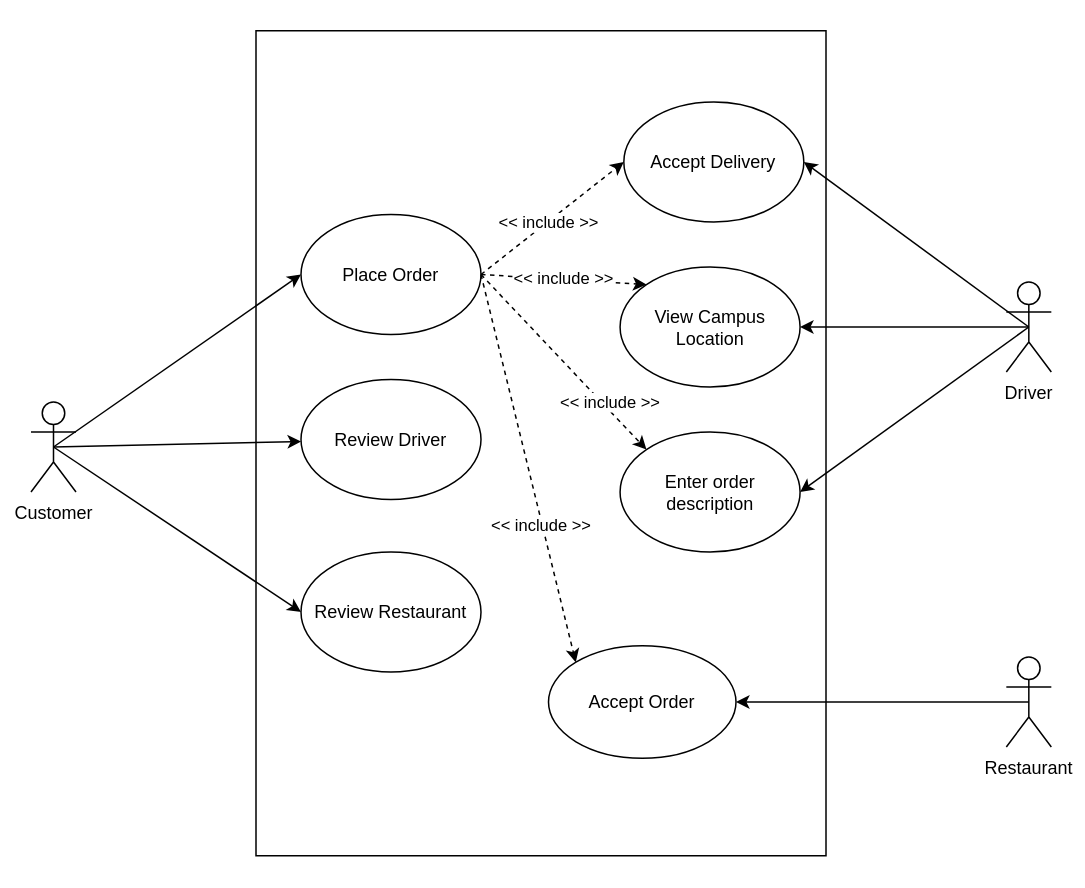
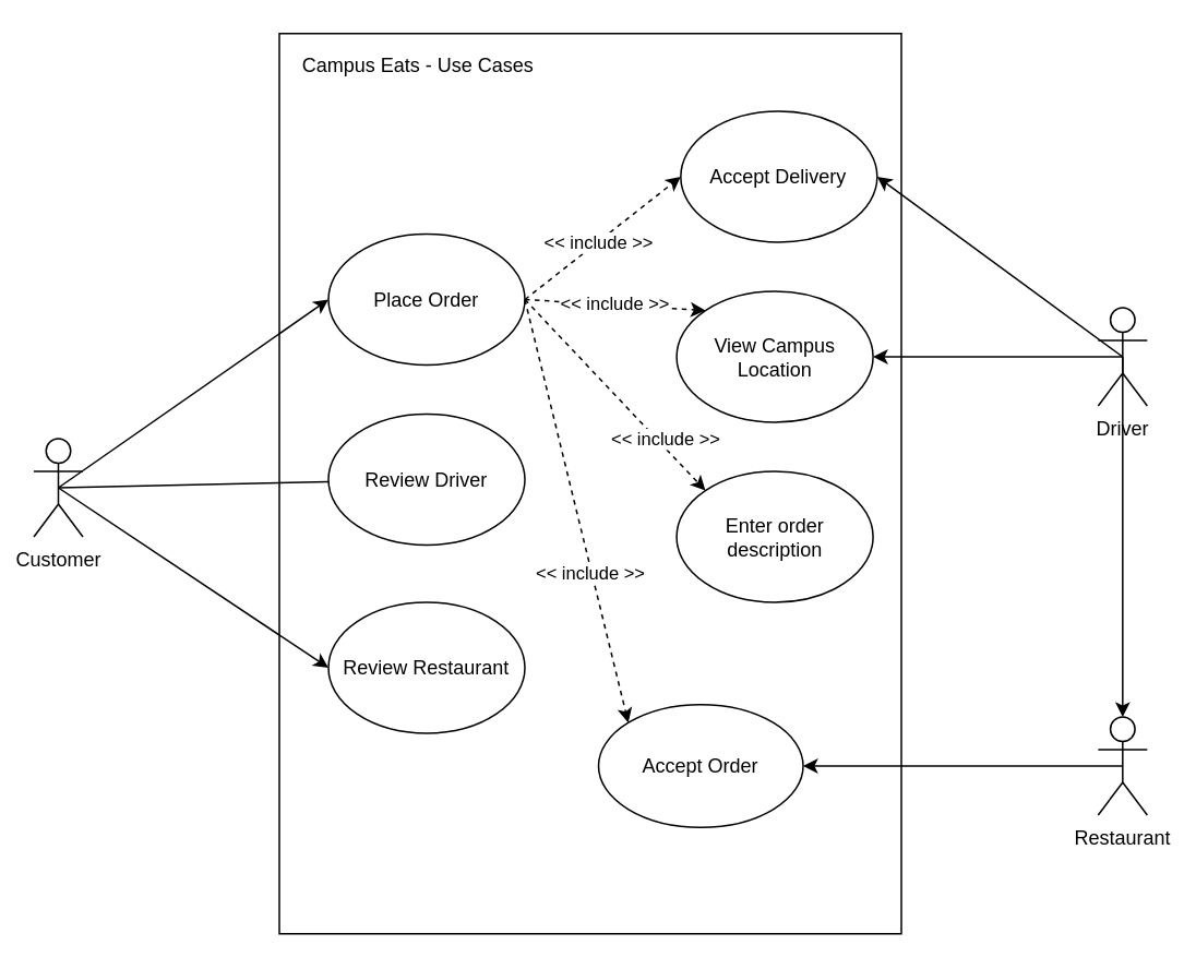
  <mxCell id="0" />
  <mxCell id="1" parent="0" />
  <mxCell id="2" value="" style="rounded=0;whiteSpace=wrap;html=1;" vertex="1" parent="1"><mxGeometry x="170" y="20" width="380" height="550" as="geometry" /></mxCell>
- <mxCell id="4" style="edgeStyle=none;rounded=0;orthogonalLoop=1;jettySize=auto;html=1;exitX=0.5;exitY=0.5;exitDx=0;exitDy=0;exitPerimeter=0;" edge="1" parent="1" source="7" target="15"><mxGeometry relative="1" as="geometry" /></mxCell>
+ <mxCell id="3" value="Campus Eats - Use Cases" style="text;html=1;strokeColor=none;fillColor=none;align=center;verticalAlign=middle;whiteSpace=wrap;rounded=0;" vertex="1" parent="1"><mxGeometry x="170" y="30" width="170" height="20" as="geometry" /></mxCell>
+ <mxCell id="4" style="edgeStyle=none;rounded=0;orthogonalLoop=1;jettySize=auto;html=1;exitX=0.5;exitY=0.5;exitDx=0;exitDy=0;exitPerimeter=0;endArrow=none;" edge="1" parent="1" source="7" target="15"><mxGeometry relative="1" as="geometry" /></mxCell>
  <mxCell id="5" style="edgeStyle=none;rounded=0;orthogonalLoop=1;jettySize=auto;html=1;exitX=0.5;exitY=0.5;exitDx=0;exitDy=0;exitPerimeter=0;entryX=0;entryY=0.5;entryDx=0;entryDy=0;" edge="1" parent="1" source="7" target="14"><mxGeometry relative="1" as="geometry" /></mxCell>
  <mxCell id="6" style="edgeStyle=none;rounded=0;orthogonalLoop=1;jettySize=auto;html=1;exitX=0.5;exitY=0.5;exitDx=0;exitDy=0;exitPerimeter=0;entryX=0;entryY=0.5;entryDx=0;entryDy=0;" edge="1" parent="1" source="7" target="19"><mxGeometry relative="1" as="geometry" /></mxCell>
  <mxCell id="7" value="Customer" style="shape=umlActor;verticalLabelPosition=bottom;verticalAlign=top;html=1;" vertex="1" parent="1"><mxGeometry x="20" y="267.5" width="30" height="60" as="geometry" /></mxCell>
  <mxCell id="8" style="edgeStyle=none;rounded=0;orthogonalLoop=1;jettySize=auto;html=1;exitX=0.5;exitY=0.5;exitDx=0;exitDy=0;exitPerimeter=0;entryX=1;entryY=0.5;entryDx=0;entryDy=0;" edge="1" parent="1" source="11" target="17"><mxGeometry relative="1" as="geometry" /></mxCell>
  <mxCell id="9" style="edgeStyle=none;rounded=0;orthogonalLoop=1;jettySize=auto;html=1;exitX=0.5;exitY=0.5;exitDx=0;exitDy=0;exitPerimeter=0;entryX=1;entryY=0.5;entryDx=0;entryDy=0;" edge="1" parent="1" source="11" target="18"><mxGeometry relative="1" as="geometry" /></mxCell>
- <mxCell id="10" style="edgeStyle=none;rounded=0;orthogonalLoop=1;jettySize=auto;html=1;exitX=0.5;exitY=0.5;exitDx=0;exitDy=0;exitPerimeter=0;entryX=1;entryY=0.5;entryDx=0;entryDy=0;" edge="1" parent="1" source="11" target="21"><mxGeometry relative="1" as="geometry" /></mxCell>
+ <mxCell id="10" style="edgeStyle=none;rounded=0;orthogonalLoop=1;jettySize=auto;html=1;exitX=0.5;exitY=0.5;exitDx=0;exitDy=0;exitPerimeter=0;" edge="1" parent="1" source="11" target="13"><mxGeometry relative="1" as="geometry" /></mxCell>
  <mxCell id="11" value="Driver" style="shape=umlActor;verticalLabelPosition=bottom;verticalAlign=top;html=1;" vertex="1" parent="1"><mxGeometry x="670.22" y="187.5" width="30" height="60" as="geometry" /></mxCell>
  <mxCell id="12" style="edgeStyle=none;rounded=0;orthogonalLoop=1;jettySize=auto;html=1;entryX=1;entryY=0.5;entryDx=0;entryDy=0;exitX=0.5;exitY=0.5;exitDx=0;exitDy=0;exitPerimeter=0;" edge="1" parent="1" source="13" target="16"><mxGeometry relative="1" as="geometry"><mxPoint x="661" y="465" as="sourcePoint" /></mxGeometry></mxCell>
  <mxCell id="13" value="Restaurant" style="shape=umlActor;verticalLabelPosition=bottom;verticalAlign=top;html=1;" vertex="1" parent="1"><mxGeometry x="670.22" y="437.5" width="30" height="60" as="geometry" /></mxCell>
  <mxCell id="14" value="Place Order" style="ellipse;whiteSpace=wrap;html=1;" vertex="1" parent="1"><mxGeometry x="200" y="142.5" width="120" height="80" as="geometry" /></mxCell>
  <mxCell id="15" value="Review Driver" style="ellipse;whiteSpace=wrap;html=1;" vertex="1" parent="1"><mxGeometry x="200" y="252.5" width="120" height="80" as="geometry" /></mxCell>
  <mxCell id="16" value="Accept Order" style="ellipse;whiteSpace=wrap;html=1;" vertex="1" parent="1"><mxGeometry x="365" y="430" width="125" height="75" as="geometry" /></mxCell>
  <mxCell id="17" value="View Campus Location" style="ellipse;whiteSpace=wrap;html=1;" vertex="1" parent="1"><mxGeometry x="412.72" y="177.5" width="120" height="80" as="geometry" /></mxCell>
  <mxCell id="18" value="Accept Delivery" style="ellipse;whiteSpace=wrap;html=1;" vertex="1" parent="1"><mxGeometry x="415.22" y="67.5" width="120" height="80" as="geometry" /></mxCell>
  <mxCell id="19" value="Review Restaurant" style="ellipse;whiteSpace=wrap;html=1;" vertex="1" parent="1"><mxGeometry x="200" y="367.5" width="120" height="80" as="geometry" /></mxCell>
  <mxCell id="20" value="&amp;lt;&amp;lt; include &amp;gt;&amp;gt;" style="endArrow=classic;dashed=1;endFill=1;endSize=6;html=1;rounded=0;exitX=1;exitY=0.5;exitDx=0;exitDy=0;entryX=0;entryY=0;entryDx=0;entryDy=0;" edge="1" parent="1" source="14" target="16"><mxGeometry x="0.294" y="-1" width="160" relative="1" as="geometry"><mxPoint x="340" y="80" as="sourcePoint" /><mxPoint x="500" y="80" as="targetPoint" /><mxPoint as="offset" /></mxGeometry></mxCell>
  <mxCell id="21" value="Enter order description" style="ellipse;whiteSpace=wrap;html=1;" vertex="1" parent="1"><mxGeometry x="412.72" y="287.5" width="120" height="80" as="geometry" /></mxCell>
  <mxCell id="22" value="" style="endArrow=classic;dashed=1;endFill=1;endSize=6;html=1;rounded=0;exitX=1;exitY=0.5;exitDx=0;exitDy=0;entryX=0;entryY=0;entryDx=0;entryDy=0;" edge="1" parent="1" source="14" target="21"><mxGeometry width="160" relative="1" as="geometry"><mxPoint x="280" y="430" as="sourcePoint" /><mxPoint x="440" y="430" as="targetPoint" /></mxGeometry></mxCell>
  <mxCell id="23" value="&amp;lt;&amp;lt; include &amp;gt;&amp;gt;" style="edgeLabel;html=1;align=center;verticalAlign=middle;resizable=0;points=[];" vertex="1" connectable="0" parent="22"><mxGeometry x="0.174" relative="1" as="geometry"><mxPoint x="21" y="17" as="offset" /></mxGeometry></mxCell>
  <mxCell id="24" value="" style="endArrow=classic;dashed=1;endFill=1;endSize=6;html=1;rounded=0;exitX=1;exitY=0.5;exitDx=0;exitDy=0;entryX=0;entryY=0;entryDx=0;entryDy=0;" edge="1" parent="1" source="14" target="17"><mxGeometry width="160" relative="1" as="geometry"><mxPoint x="280" y="430" as="sourcePoint" /><mxPoint x="440" y="430" as="targetPoint" /></mxGeometry></mxCell>
  <mxCell id="25" value="&amp;lt;&amp;lt; include &amp;gt;&amp;gt;" style="edgeLabel;html=1;align=center;verticalAlign=middle;resizable=0;points=[];" vertex="1" connectable="0" parent="24"><mxGeometry x="-0.009" y="1" relative="1" as="geometry"><mxPoint as="offset" /></mxGeometry></mxCell>
  <mxCell id="26" value="" style="endArrow=classic;dashed=1;endFill=1;endSize=6;html=1;rounded=0;exitX=1;exitY=0.5;exitDx=0;exitDy=0;entryX=0;entryY=0.5;entryDx=0;entryDy=0;" edge="1" parent="1" source="14" target="18"><mxGeometry width="160" relative="1" as="geometry"><mxPoint x="280" y="430" as="sourcePoint" /><mxPoint x="440" y="430" as="targetPoint" /></mxGeometry></mxCell>
  <mxCell id="27" value="&amp;lt;&amp;lt; include &amp;gt;&amp;gt;" style="edgeLabel;html=1;align=center;verticalAlign=middle;resizable=0;points=[];" vertex="1" connectable="0" parent="26"><mxGeometry x="-0.06" relative="1" as="geometry"><mxPoint as="offset" /></mxGeometry></mxCell>
